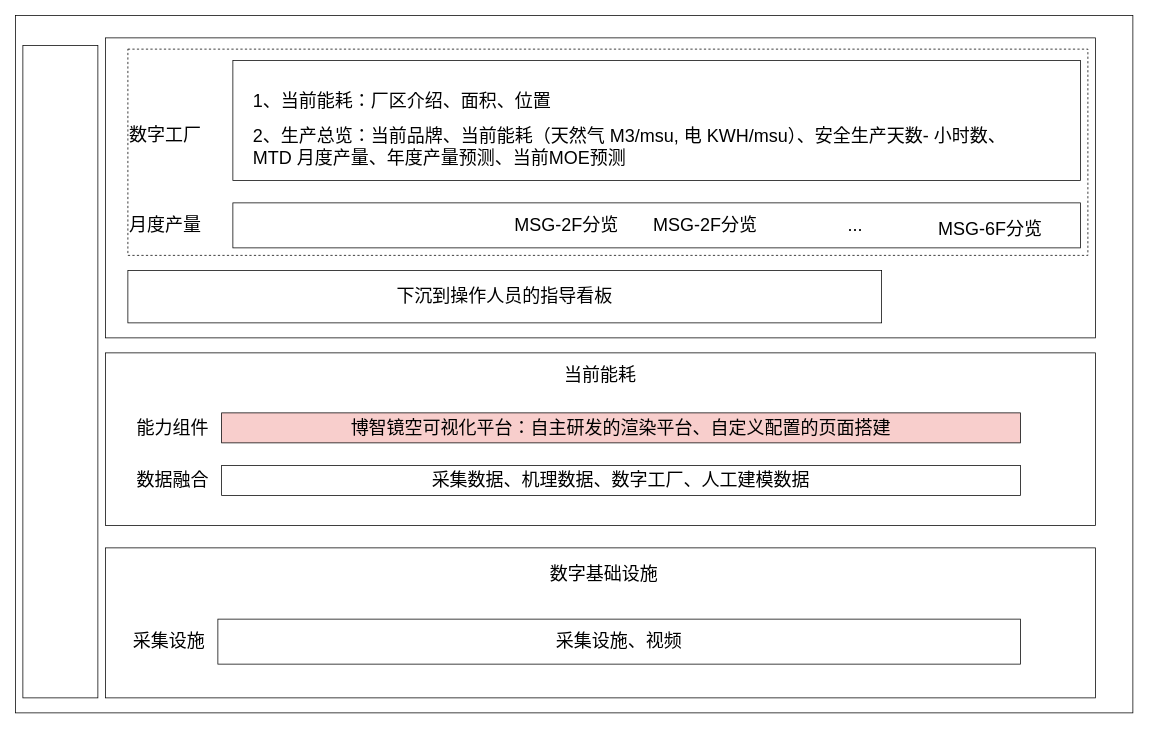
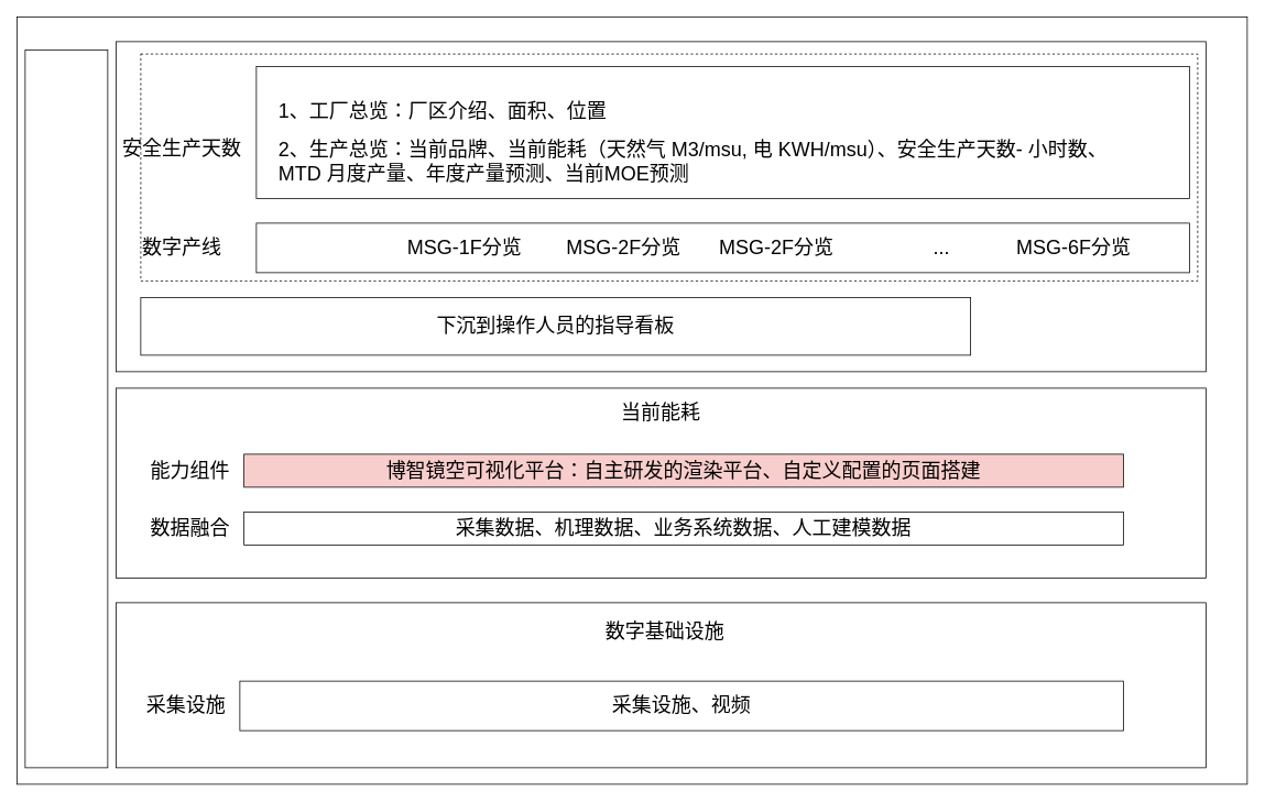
  <mxCell id="0" />
  <mxCell id="1" parent="0" />
  <mxCell id="2" value="" style="rounded=0;whiteSpace=wrap;html=1;fillColor=none;" vertex="1" parent="1"><mxGeometry x="20" y="20" width="1490" height="930" as="geometry" /></mxCell>
  <mxCell id="3" value="" style="rounded=0;whiteSpace=wrap;html=1;" vertex="1" parent="1"><mxGeometry x="140" y="730" width="1320" height="200" as="geometry" /></mxCell>
  <mxCell id="4" value="数字基础设施" style="text;html=1;align=center;verticalAlign=middle;whiteSpace=wrap;rounded=0;fontSize=24;" vertex="1" parent="1"><mxGeometry x="720" y="720" width="170" height="90" as="geometry" /></mxCell>
  <mxCell id="5" value="" style="rounded=0;whiteSpace=wrap;html=1;" vertex="1" parent="1"><mxGeometry x="140" y="470" width="1320" height="230" as="geometry" /></mxCell>
  <mxCell id="6" value="当前能耗" style="text;html=1;align=center;verticalAlign=middle;whiteSpace=wrap;rounded=0;fontSize=24;" vertex="1" parent="1"><mxGeometry x="710" y="480" width="180" height="40" as="geometry" /></mxCell>
  <mxCell id="7" value="" style="rounded=0;whiteSpace=wrap;html=1;" vertex="1" parent="1"><mxGeometry x="140" y="50" width="1320" height="400" as="geometry" /></mxCell>
  <mxCell id="8" value="数字孪生应用" style="text;html=1;align=center;verticalAlign=middle;whiteSpace=wrap;rounded=0;fontSize=24;" vertex="1" parent="1"><mxGeometry x="370" y="60" width="260" height="70" as="geometry" /></mxCell>
  <mxCell id="9" value="采集设施" style="text;html=1;align=center;verticalAlign=middle;whiteSpace=wrap;rounded=0;fontSize=24;" vertex="1" parent="1"><mxGeometry x="140" y="810" width="170" height="90" as="geometry" /></mxCell>
  <mxCell id="10" value="采集设施、视频" style="rounded=0;whiteSpace=wrap;html=1;fontSize=24;" vertex="1" parent="1"><mxGeometry x="290" y="825" width="1070" height="60" as="geometry" /></mxCell>
  <mxCell id="11" value="数据融合" style="text;html=1;align=center;verticalAlign=middle;whiteSpace=wrap;rounded=0;fontSize=24;" vertex="1" parent="1"><mxGeometry x="140" y="620" width="180" height="40" as="geometry" /></mxCell>
- <mxCell id="12" value="采集数据、机理数据、数字工厂、人工建模数据" style="rounded=0;whiteSpace=wrap;html=1;fontSize=24;" vertex="1" parent="1"><mxGeometry x="295" y="620" width="1065" height="40" as="geometry" /></mxCell>
+ <mxCell id="12" value="采集数据、机理数据、业务系统数据、人工建模数据" style="rounded=0;whiteSpace=wrap;html=1;fontSize=24;" vertex="1" parent="1"><mxGeometry x="295" y="620" width="1065" height="40" as="geometry" /></mxCell>
  <mxCell id="13" value="能力组件" style="text;html=1;align=center;verticalAlign=middle;whiteSpace=wrap;rounded=0;fontSize=24;" vertex="1" parent="1"><mxGeometry x="140" y="550" width="180" height="40" as="geometry" /></mxCell>
  <mxCell id="14" value="博智镜空可视化平台：自主研发的渲染平台、自定义配置的页面搭建" style="rounded=0;whiteSpace=wrap;html=1;fontSize=24;fillColor=#f8cecc;" vertex="1" parent="1"><mxGeometry x="295" y="550" width="1065" height="40" as="geometry" /></mxCell>
  <mxCell id="15" value="" style="rounded=0;whiteSpace=wrap;html=1;" vertex="1" parent="1"><mxGeometry x="310" y="80" width="1130" height="160" as="geometry" /></mxCell>
- <mxCell id="16" value="数字工厂" style="text;html=1;align=center;verticalAlign=middle;whiteSpace=wrap;rounded=0;fontSize=24;" vertex="1" parent="1"><mxGeometry x="140" y="160" width="160" height="40" as="geometry" /></mxCell>
- <mxCell id="17" value="1、当前能耗：厂区介绍、面积、位置" style="text;html=1;align=left;verticalAlign=middle;whiteSpace=wrap;rounded=0;fontSize=24;" vertex="1" parent="1"><mxGeometry x="335" y="120" width="860" height="30" as="geometry" /></mxCell>
+ <mxCell id="16" value="安全生产天数" style="text;html=1;align=center;verticalAlign=middle;whiteSpace=wrap;rounded=0;fontSize=24;" vertex="1" parent="1"><mxGeometry x="140" y="160" width="160" height="40" as="geometry" /></mxCell>
+ <mxCell id="17" value="1、工厂总览：厂区介绍、面积、位置" style="text;html=1;align=left;verticalAlign=middle;whiteSpace=wrap;rounded=0;fontSize=24;" vertex="1" parent="1"><mxGeometry x="335" y="120" width="860" height="30" as="geometry" /></mxCell>
  <mxCell id="18" value="2、生产总览：&lt;span style=&quot;background-color: initial; font-size: 24px;&quot;&gt;当前品牌、&lt;/span&gt;&lt;span style=&quot;background-color: initial; font-size: 24px;&quot;&gt;当前能耗（天然气 M3/msu, 电 KWH/msu）、&lt;/span&gt;&lt;span style=&quot;background-color: initial; font-size: 24px;&quot;&gt;安全生产天数- 小时数、&lt;/span&gt;MTD 月度产量、年度产量预测、当前MOE预测" style="text;html=1;align=left;verticalAlign=middle;whiteSpace=wrap;rounded=0;fontSize=24;" vertex="1" parent="1"><mxGeometry x="335" y="170" width="1045" height="50" as="geometry" /></mxCell>
- <mxCell id="19" value="月度产量" style="text;html=1;align=center;verticalAlign=middle;whiteSpace=wrap;rounded=0;fontSize=24;" vertex="1" parent="1"><mxGeometry x="140" y="280" width="160" height="40" as="geometry" /></mxCell>
+ <mxCell id="19" value="数字产线" style="text;html=1;align=center;verticalAlign=middle;whiteSpace=wrap;rounded=0;fontSize=24;" vertex="1" parent="1"><mxGeometry x="140" y="280" width="160" height="40" as="geometry" /></mxCell>
  <mxCell id="20" value="" style="rounded=0;whiteSpace=wrap;html=1;" vertex="1" parent="1"><mxGeometry x="310" y="270" width="1130" height="60" as="geometry" /></mxCell>
+ <mxCell id="21" value="MSG-1F分览" style="text;html=1;align=center;verticalAlign=middle;whiteSpace=wrap;rounded=0;fontSize=24;" vertex="1" parent="1"><mxGeometry x="475" y="285" width="175" height="30" as="geometry" /></mxCell>
  <mxCell id="22" value="MSG-2F分览" style="text;html=1;align=center;verticalAlign=middle;whiteSpace=wrap;rounded=0;fontSize=24;" vertex="1" parent="1"><mxGeometry x="650" y="285" width="210" height="30" as="geometry" /></mxCell>
  <mxCell id="23" value="MSG-2F分览" style="text;html=1;align=center;verticalAlign=middle;whiteSpace=wrap;rounded=0;fontSize=24;" vertex="1" parent="1"><mxGeometry x="840" y="285" width="200" height="30" as="geometry" /></mxCell>
- <mxCell id="24" value="MSG-6F分览" style="text;html=1;align=center;verticalAlign=middle;whiteSpace=wrap;rounded=0;fontSize=24;" vertex="1" parent="1"><mxGeometry x="1230" y="290" width="180" height="30" as="geometry" /></mxCell>
+ <mxCell id="24" value="MSG-6F分览" style="text;html=1;align=center;verticalAlign=middle;whiteSpace=wrap;rounded=0;fontSize=24;" vertex="1" parent="1"><mxGeometry x="1210" y="285" width="180" height="30" as="geometry" /></mxCell>
  <mxCell id="25" value="..." style="text;html=1;align=center;verticalAlign=middle;whiteSpace=wrap;rounded=0;fontSize=24;" vertex="1" parent="1"><mxGeometry x="1090" y="285" width="100" height="30" as="geometry" /></mxCell>
  <mxCell id="26" value="" style="rounded=0;whiteSpace=wrap;html=1;fillColor=none;dashed=1;" vertex="1" parent="1"><mxGeometry x="170" y="65" width="1280" height="275" as="geometry" /></mxCell>
  <mxCell id="27" value="下沉到操作人员的指导看板" style="rounded=0;whiteSpace=wrap;html=1;fontSize=24;" vertex="1" parent="1"><mxGeometry x="170" y="360" width="1005" height="70" as="geometry" /></mxCell>
  <mxCell id="28" value="" style="rounded=0;whiteSpace=wrap;html=1;" vertex="1" parent="1"><mxGeometry x="30" y="60" width="100" height="870" as="geometry" /></mxCell>
